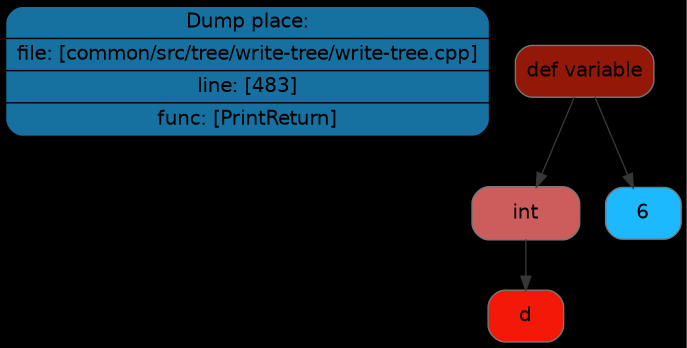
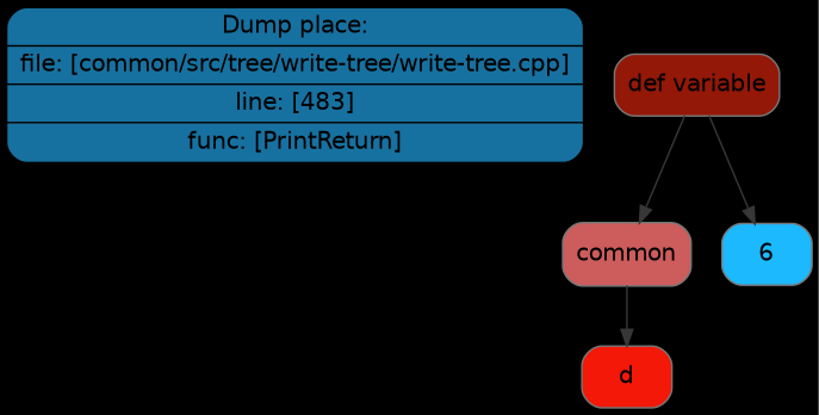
  digraph {
    bgcolor="#000000"
    rankdir=TB
    fontname="DejaVu Sans"
    node [color="#777777" shape=Mrecord style=filled fontname="DejaVu Sans"]
    edge [color="#373737" fontname="DejaVu Sans"]
    n1 [color="#000000" fillcolor="#1771a0" label=" { Dump place: | file: [common/src/tree/write-tree/write-tree.cpp] | line: [483] | func: [PrintReturn] } "]
    n2 [fillcolor="#931807" label="def variable"]
-   n3 [fillcolor="#CD5C5C" label=int]
+   n3 [fillcolor="#CD5C5C" label=common]
    n4 [fillcolor="#1cb9ff" label=6]
    n5 [fillcolor="#f31807" label=d]
    n2 -> n3
    n2 -> n4
    n3 -> n5
  }
